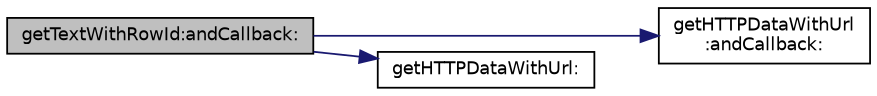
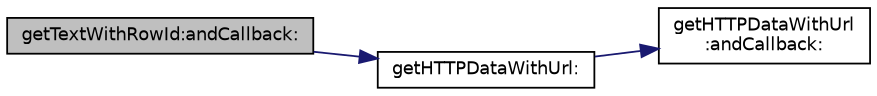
  digraph {
    rankdir=LR
    node [color=black fillcolor=white fontname=Helvetica fontsize=10 shape=record style=filled]
    edge [color=midnightblue fontname=Helvetica fontsize=10 labelfontname=Helvetica labelfontsize=10 style=solid]
    n1 [fillcolor=grey75 fontcolor=black height=0.2 label="getTextWithRowId:andCallback:" width=0.4]
    n2 [height=0.2 label="getHTTPDataWithUrl\l:andCallback:" width=0.4]
    n3 [height=0.2 label="getHTTPDataWithUrl:" width=0.4]
-   n1 -> n2
+   n3 -> n2
    n1 -> n3
  }
